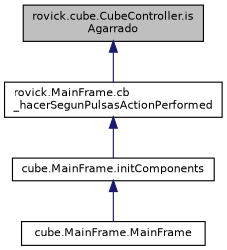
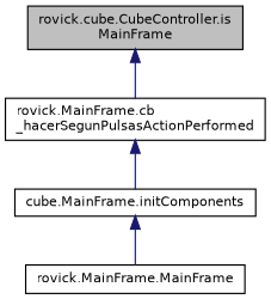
  digraph {
    rankdir=TB
    node [color=black fillcolor=white fontname=Helvetica fontsize=10 shape=record style=filled]
    edge [color=midnightblue dir=back fontname=Helvetica fontsize=10 labelfontname=Helvetica labelfontsize=10 style=solid]
-   n1 [fillcolor=grey75 fontcolor=black height=0.2 label="rovick.cube.CubeController.is\lAgarrado" width=0.4]
+   n1 [fillcolor=grey75 fontcolor=black height=0.2 label="rovick.cube.CubeController.is\lMainFrame" width=0.4]
    n2 [height=0.2 label="rovick.MainFrame.cb\l_hacerSegunPulsasActionPerformed" width=0.4]
    n3 [height=0.2 label="cube.MainFrame.initComponents" width=0.4]
-   n4 [height=0.2 label="cube.MainFrame.MainFrame" width=0.4]
+   n4 [height=0.2 label="rovick.MainFrame.MainFrame" width=0.4]
    n1 -> n2
    n2 -> n3
    n3 -> n4
  }
